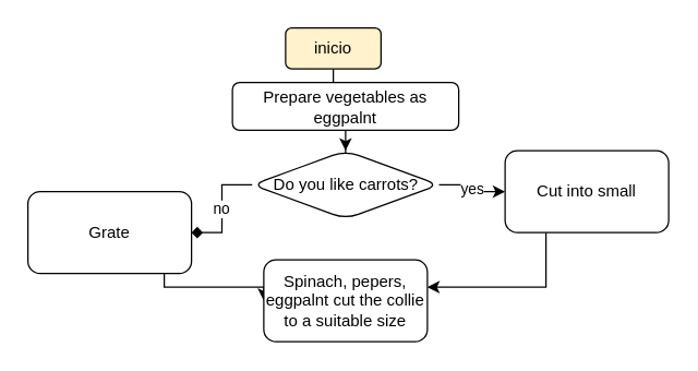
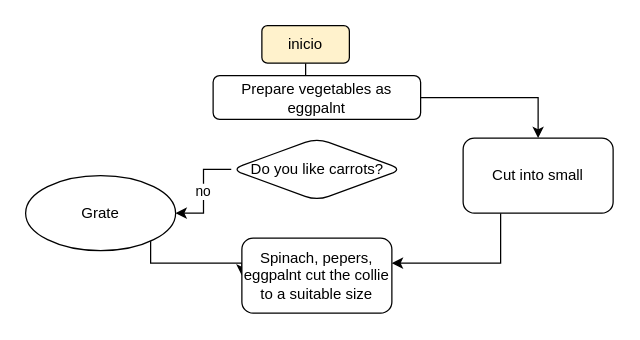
  <mxCell id="0" />
  <mxCell id="1" parent="0" />
  <mxCell id="2" value="" style="edgeStyle=orthogonalEdgeStyle;rounded=0;orthogonalLoop=1;jettySize=auto;html=1;" edge="1" parent="1" source="3" target="5"><mxGeometry relative="1" as="geometry" /></mxCell>
  <mxCell id="3" value="inicio" style="rounded=1;whiteSpace=wrap;html=1;fillColor=#fff2cc;" vertex="1" parent="1"><mxGeometry x="209" y="20" width="70" height="30" as="geometry" /></mxCell>
- <mxCell id="4" value="" style="edgeStyle=orthogonalEdgeStyle;rounded=0;orthogonalLoop=1;jettySize=auto;html=1;" edge="1" parent="1" source="5" target="8"><mxGeometry relative="1" as="geometry" /></mxCell>
+ <mxCell id="4" value="" style="edgeStyle=orthogonalEdgeStyle;rounded=0;orthogonalLoop=1;jettySize=auto;html=1;" edge="1" parent="1" source="5" target="12"><mxGeometry relative="1" as="geometry" /></mxCell>
  <mxCell id="5" value="Prepare vegetables as eggpalnt" style="rounded=1;whiteSpace=wrap;html=1;" vertex="1" parent="1"><mxGeometry x="170" y="60" width="166" height="35" as="geometry" /></mxCell>
- <mxCell id="6" value="no" style="edgeStyle=orthogonalEdgeStyle;rounded=0;orthogonalLoop=1;jettySize=auto;html=1;endArrow=diamond;" edge="1" parent="1" source="8" target="10"><mxGeometry relative="1" as="geometry" /></mxCell>
- <mxCell id="7" value="yes" style="edgeStyle=orthogonalEdgeStyle;rounded=0;orthogonalLoop=1;jettySize=auto;html=1;" edge="1" parent="1" source="8" target="12"><mxGeometry relative="1" as="geometry" /></mxCell>
+ <mxCell id="6" value="no" style="edgeStyle=orthogonalEdgeStyle;rounded=0;orthogonalLoop=1;jettySize=auto;html=1;" edge="1" parent="1" source="8" target="10"><mxGeometry relative="1" as="geometry" /></mxCell>
  <mxCell id="8" value="Do you like carrots?" style="rhombus;whiteSpace=wrap;html=1;rounded=1;" vertex="1" parent="1"><mxGeometry x="184.5" y="110" width="137" height="50" as="geometry" /></mxCell>
  <mxCell id="9" style="edgeStyle=orthogonalEdgeStyle;rounded=0;orthogonalLoop=1;jettySize=auto;html=1;entryX=0;entryY=0.5;entryDx=0;entryDy=0;" edge="1" parent="1" source="10" target="13"><mxGeometry relative="1" as="geometry"><Array as="points"><mxPoint x="120" y="210" /><mxPoint x="193" y="210" /></Array></mxGeometry></mxCell>
- <mxCell id="10" value="Grate" style="rounded=1;whiteSpace=wrap;html=1;" vertex="1" parent="1"><mxGeometry x="20" y="140" width="120" height="60" as="geometry" /></mxCell>
+ <mxCell id="10" value="Grate" style="ellipse;whiteSpace=wrap;html=1;" vertex="1" parent="1"><mxGeometry x="20" y="140" width="120" height="60" as="geometry" /></mxCell>
  <mxCell id="11" value="" style="edgeStyle=orthogonalEdgeStyle;rounded=0;orthogonalLoop=1;jettySize=auto;html=1;" edge="1" parent="1" source="12" target="13"><mxGeometry relative="1" as="geometry"><Array as="points"><mxPoint x="400" y="210" /></Array></mxGeometry></mxCell>
  <mxCell id="12" value="Cut into small" style="rounded=1;whiteSpace=wrap;html=1;" vertex="1" parent="1"><mxGeometry x="370" y="110" width="120" height="60" as="geometry" /></mxCell>
  <mxCell id="13" value="Spinach, pepers, eggpalnt cut the collie to a suitable size" style="rounded=1;whiteSpace=wrap;html=1;" vertex="1" parent="1"><mxGeometry x="193" y="190" width="120" height="60" as="geometry" /></mxCell>
